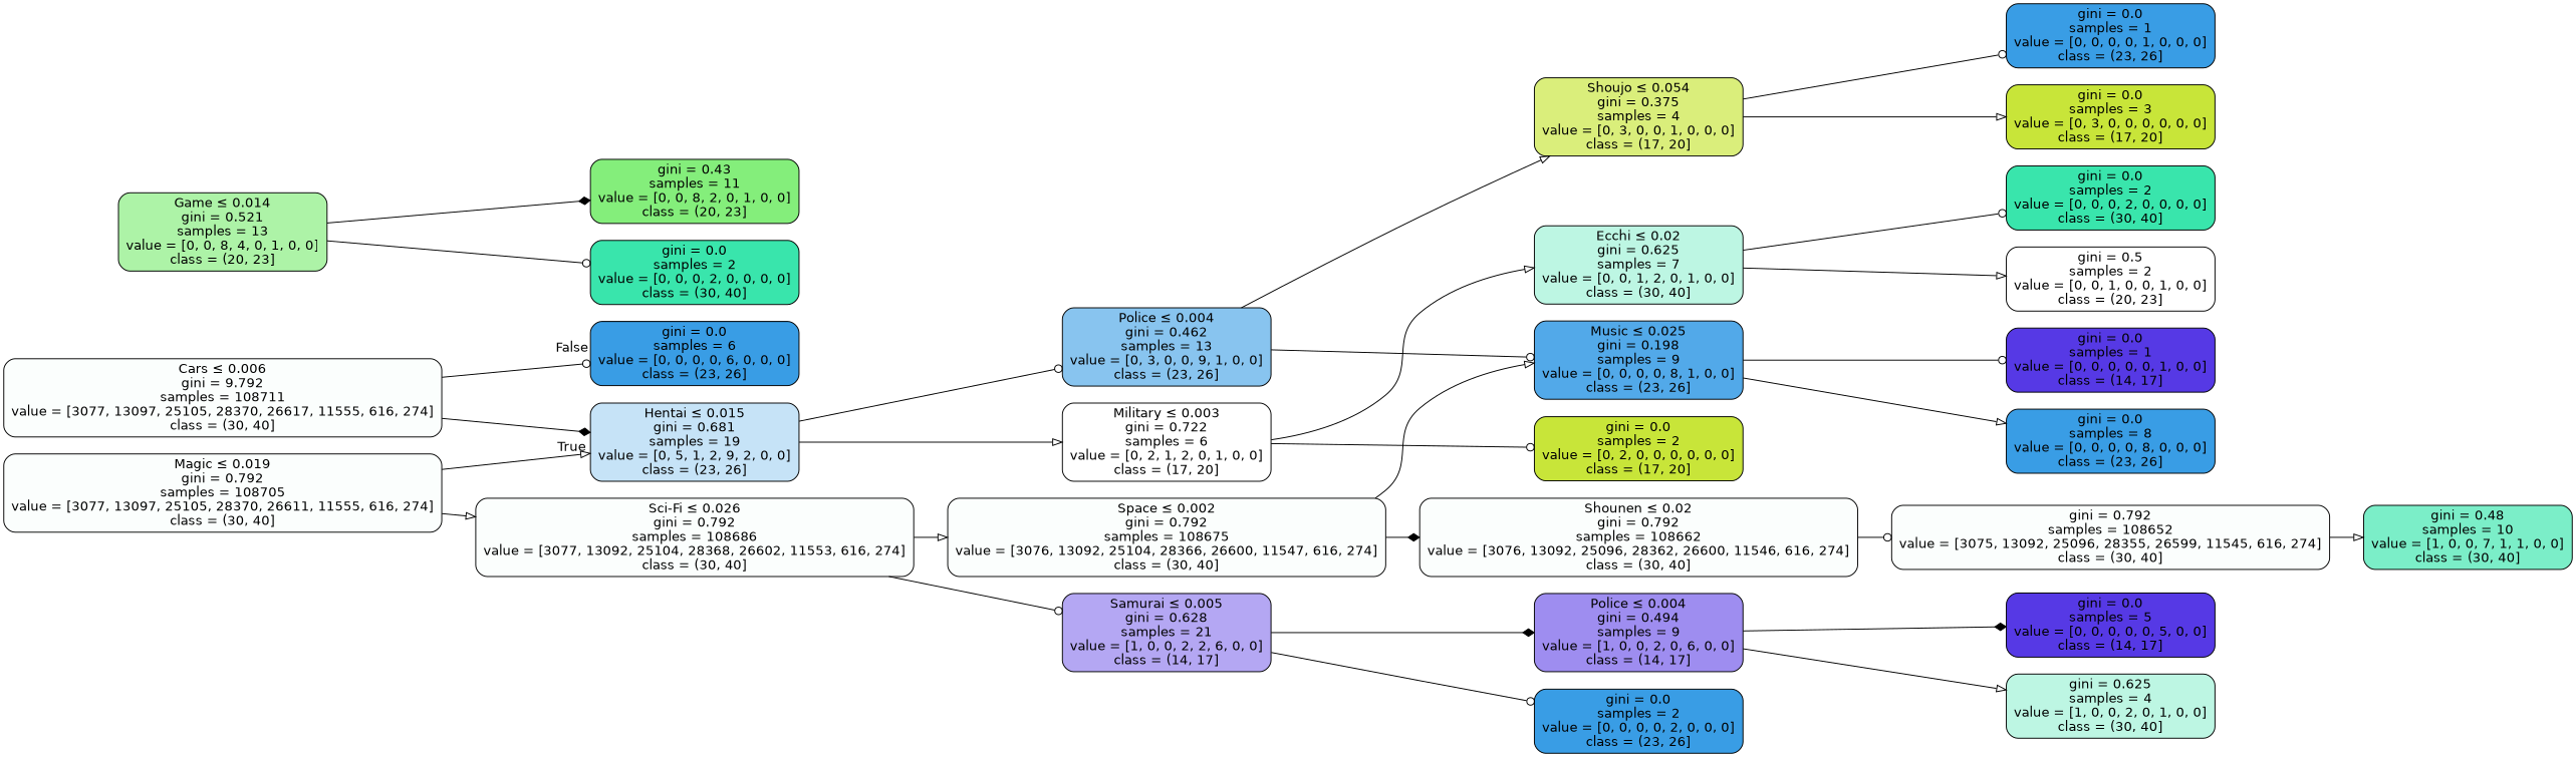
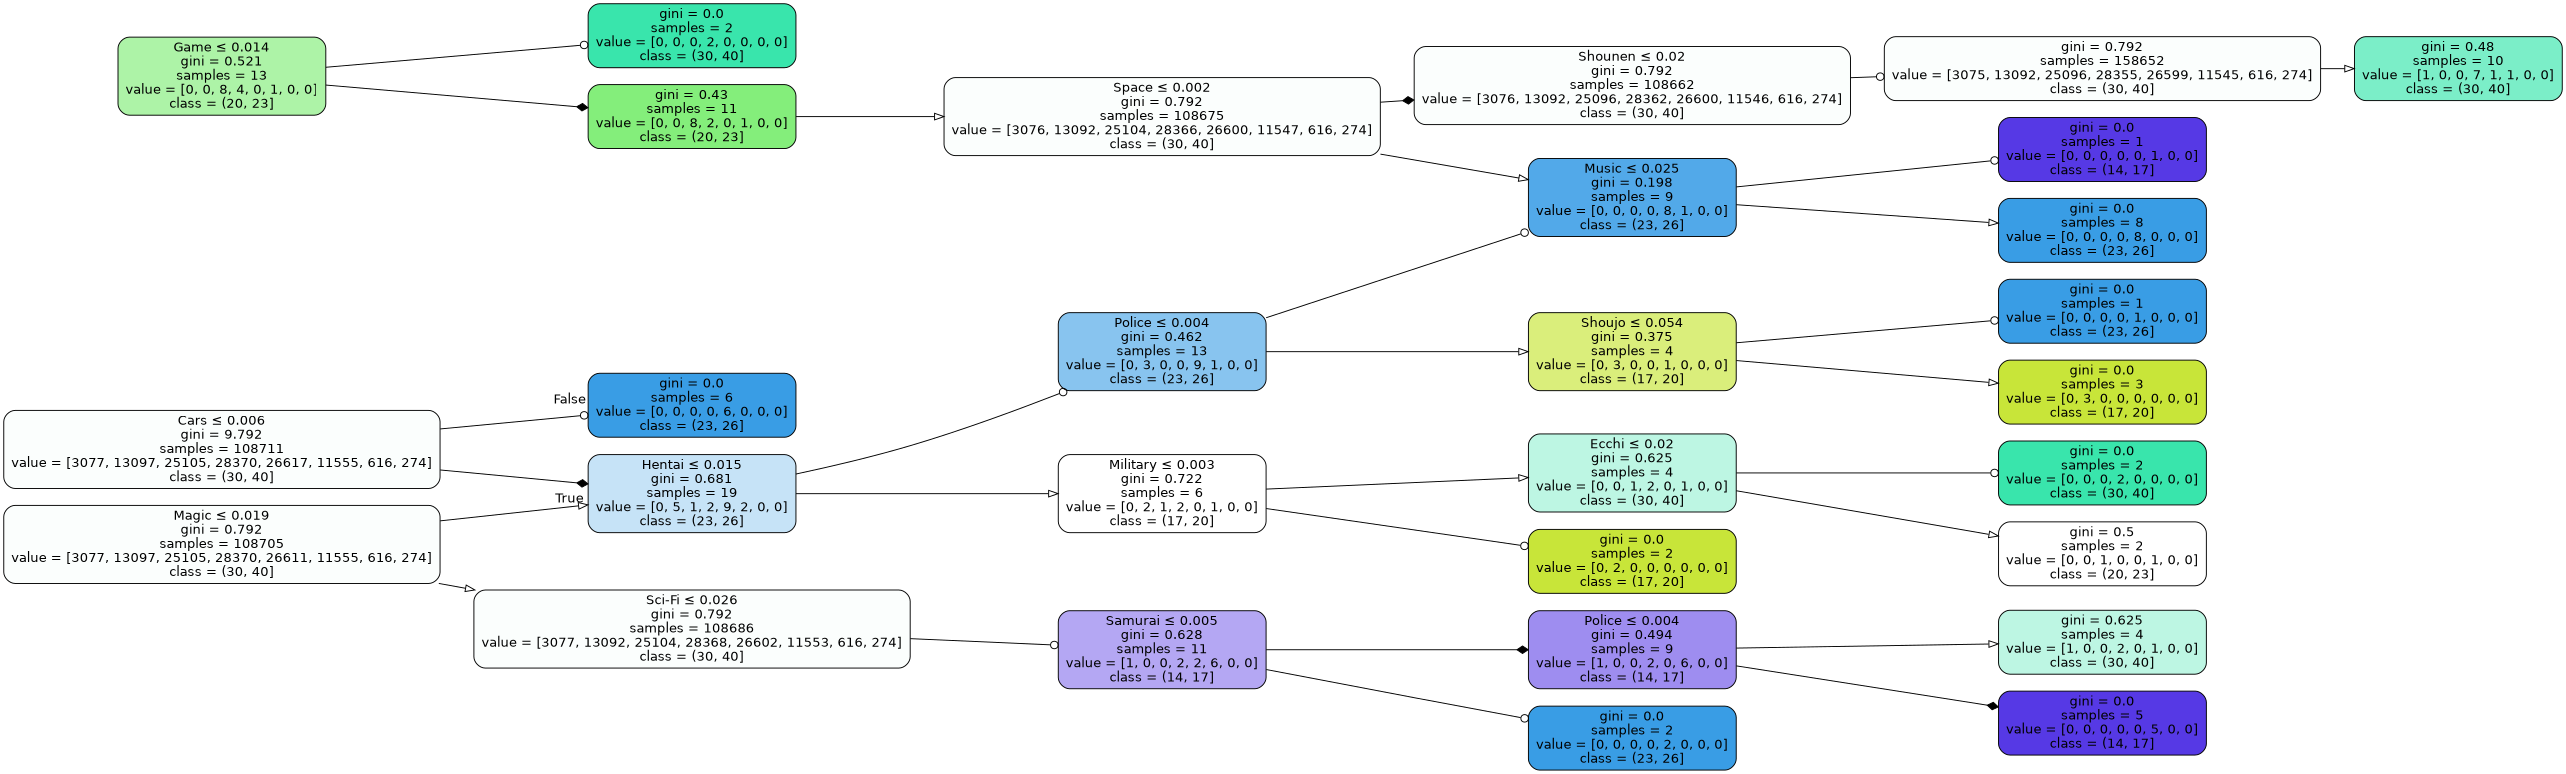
  digraph {
    rankdir=LR
    node [color=black fillcolor="#39e5ac05" fontname=helvetica shape=box style="filled, rounded"]
    edge [arrowhead=onormal fontname=helvetica]
    n1 [label=<Cars &le; 0.006<br/>gini = 9.792<br/>samples = 108711<br/>value = [3077, 13097, 25105, 28370, 26617, 11555, 616, 274]<br/>class = (30, 40]>]
    n2 [fillcolor="#399de5ff" label=<gini = 0.0<br/>samples = 6<br/>value = [0, 0, 0, 0, 6, 0, 0, 0]<br/>class = (23, 26]>]
    n3 [fillcolor="#399de549" label=<Hentai &le; 0.015<br/>gini = 0.681<br/>samples = 19<br/>value = [0, 5, 1, 2, 9, 2, 0, 0]<br/>class = (23, 26]>]
    n4 [label=<Magic &le; 0.019<br/>gini = 0.792<br/>samples = 108705<br/>value = [3077, 13097, 25105, 28370, 26611, 11555, 616, 274]<br/>class = (30, 40]>]
    n5 [label=<Sci-Fi &le; 0.026<br/>gini = 0.792<br/>samples = 108686<br/>value = [3077, 13092, 25104, 28368, 26602, 11553, 616, 274]<br/>class = (30, 40]>]
    n6 [label=<Space &le; 0.002<br/>gini = 0.792<br/>samples = 108675<br/>value = [3076, 13092, 25104, 28366, 26600, 11547, 616, 274]<br/>class = (30, 40]>]
-   n7 [fillcolor="#5639e571" label=<Samurai &le; 0.005<br/>gini = 0.628<br/>samples = 21<br/>value = [1, 0, 0, 2, 2, 6, 0, 0]<br/>class = (14, 17]>]
+   n7 [fillcolor="#5639e571" label=<Samurai &le; 0.005<br/>gini = 0.628<br/>samples = 11<br/>value = [1, 0, 0, 2, 2, 6, 0, 0]<br/>class = (14, 17]>]
    n8 [fillcolor="#399de599" label=<Police &le; 0.004<br/>gini = 0.462<br/>samples = 13<br/>value = [0, 3, 0, 0, 9, 1, 0, 0]<br/>class = (23, 26]>]
    n9 [fillcolor="#c8e53900" label=<Military &le; 0.003<br/>gini = 0.722<br/>samples = 6<br/>value = [0, 2, 1, 2, 0, 1, 0, 0]<br/>class = (17, 20]>]
    n10 [label=<Shounen &le; 0.02<br/>gini = 0.792<br/>samples = 108662<br/>value = [3076, 13092, 25096, 28362, 26600, 11546, 616, 274]<br/>class = (30, 40]>]
    n11 [fillcolor="#399de5df" label=<Music &le; 0.025<br/>gini = 0.198<br/>samples = 9<br/>value = [0, 0, 0, 0, 8, 1, 0, 0]<br/>class = (23, 26]>]
    n12 [fillcolor="#5639e592" label=<Police &le; 0.004<br/>gini = 0.494<br/>samples = 9<br/>value = [1, 0, 0, 2, 0, 6, 0, 0]<br/>class = (14, 17]>]
    n13 [fillcolor="#399de5ff" label=<gini = 0.0<br/>samples = 2<br/>value = [0, 0, 0, 0, 2, 0, 0, 0]<br/>class = (23, 26]>]
-   n14 [label=<gini = 0.792<br/>samples = 108652<br/>value = [3075, 13092, 25096, 28355, 26599, 11545, 616, 274]<br/>class = (30, 40]>]
+   n14 [label=<gini = 0.792<br/>samples = 158652<br/>value = [3075, 13092, 25096, 28355, 26599, 11545, 616, 274]<br/>class = (30, 40]>]
    n15 [fillcolor="#47e53971" label=<Game &le; 0.014<br/>gini = 0.521<br/>samples = 13<br/>value = [0, 0, 8, 4, 0, 1, 0, 0]<br/>class = (20, 23]>]
    n16 [fillcolor="#47e539aa" label=<gini = 0.43<br/>samples = 11<br/>value = [0, 0, 8, 2, 0, 1, 0, 0]<br/>class = (20, 23]>]
    n17 [fillcolor="#39e5acff" label=<gini = 0.0<br/>samples = 2<br/>value = [0, 0, 0, 2, 0, 0, 0, 0]<br/>class = (30, 40]>]
    n18 [fillcolor="#39e5acaa" label=<gini = 0.48<br/>samples = 10<br/>value = [1, 0, 0, 7, 1, 1, 0, 0]<br/>class = (30, 40]>]
    n19 [fillcolor="#39e5ac55" label=<gini = 0.625<br/>samples = 4<br/>value = [1, 0, 0, 2, 0, 1, 0, 0]<br/>class = (30, 40]>]
    n20 [fillcolor="#5639e5ff" label=<gini = 0.0<br/>samples = 5<br/>value = [0, 0, 0, 0, 0, 5, 0, 0]<br/>class = (14, 17]>]
    n21 [fillcolor="#c8e539aa" label=<Shoujo &le; 0.054<br/>gini = 0.375<br/>samples = 4<br/>value = [0, 3, 0, 0, 1, 0, 0, 0]<br/>class = (17, 20]>]
    n22 [fillcolor="#c8e539ff" label=<gini = 0.0<br/>samples = 2<br/>value = [0, 2, 0, 0, 0, 0, 0, 0]<br/>class = (17, 20]>]
-   n23 [fillcolor="#39e5ac55" label=<Ecchi &le; 0.02<br/>gini = 0.625<br/>samples = 7<br/>value = [0, 0, 1, 2, 0, 1, 0, 0]<br/>class = (30, 40]>]
+   n23 [fillcolor="#39e5ac55" label=<Ecchi &le; 0.02<br/>gini = 0.625<br/>samples = 4<br/>value = [0, 0, 1, 2, 0, 1, 0, 0]<br/>class = (30, 40]>]
    n24 [fillcolor="#399de5ff" label=<gini = 0.0<br/>samples = 8<br/>value = [0, 0, 0, 0, 8, 0, 0, 0]<br/>class = (23, 26]>]
    n25 [fillcolor="#5639e5ff" label=<gini = 0.0<br/>samples = 1<br/>value = [0, 0, 0, 0, 0, 1, 0, 0]<br/>class = (14, 17]>]
    n26 [fillcolor="#c8e539ff" label=<gini = 0.0<br/>samples = 3<br/>value = [0, 3, 0, 0, 0, 0, 0, 0]<br/>class = (17, 20]>]
    n27 [fillcolor="#399de5ff" label=<gini = 0.0<br/>samples = 1<br/>value = [0, 0, 0, 0, 1, 0, 0, 0]<br/>class = (23, 26]>]
    n28 [fillcolor="#47e53900" label=<gini = 0.5<br/>samples = 2<br/>value = [0, 0, 1, 0, 0, 1, 0, 0]<br/>class = (20, 23]>]
    n29 [fillcolor="#39e5acff" label=<gini = 0.0<br/>samples = 2<br/>value = [0, 0, 0, 2, 0, 0, 0, 0]<br/>class = (30, 40]>]
    n1 -> n2 [arrowhead=odot headlabel=False labelangle=-45 labeldistance=2.5]
    n1 -> n3 [arrowhead=diamond headlabel=True labelangle=45 labeldistance=2.5]
    n3 -> n8 [arrowhead=odot]
    n3 -> n9
    n4 -> n3
    n4 -> n5
-   n5 -> n6
+   n16 -> n6
    n5 -> n7 [arrowhead=odot]
    n6 -> n10 [arrowhead=diamond]
    n6 -> n11
    n7 -> n12 [arrowhead=diamond]
    n7 -> n13 [arrowhead=odot]
    n8 -> n11 [arrowhead=odot]
    n8 -> n21
    n9 -> n22 [arrowhead=odot]
    n9 -> n23
    n10 -> n14 [arrowhead=odot]
    n11 -> n24
    n11 -> n25 [arrowhead=odot]
    n12 -> n19
    n12 -> n20 [arrowhead=diamond]
    n14 -> n18
    n15 -> n16 [arrowhead=diamond]
    n15 -> n17 [arrowhead=odot]
    n21 -> n26
    n21 -> n27 [arrowhead=odot]
    n23 -> n28
    n23 -> n29 [arrowhead=odot]
  }
